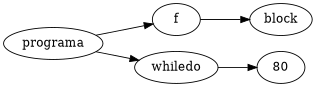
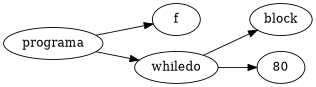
  digraph {
    rankdir=LR
    n1 [label=programa]
    n2 [label=f]
    n3 [label=whiledo]
    n4 [label=80]
    n5 [label=block]
    n1 -> n2
    n1 -> n3
    n3 -> n4
-   n2 -> n5
+   n3 -> n5
  }
